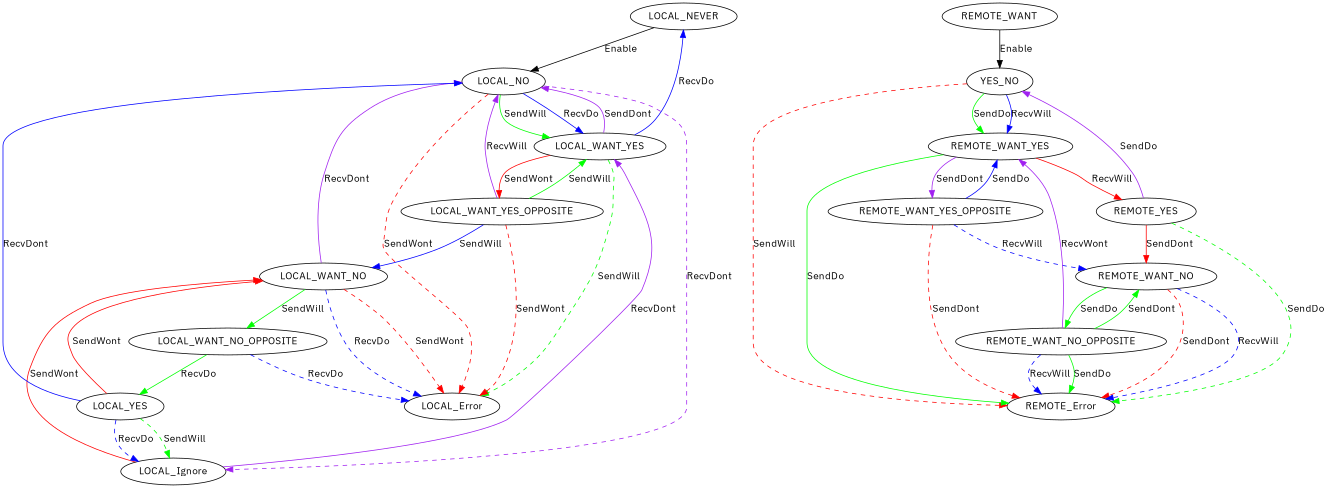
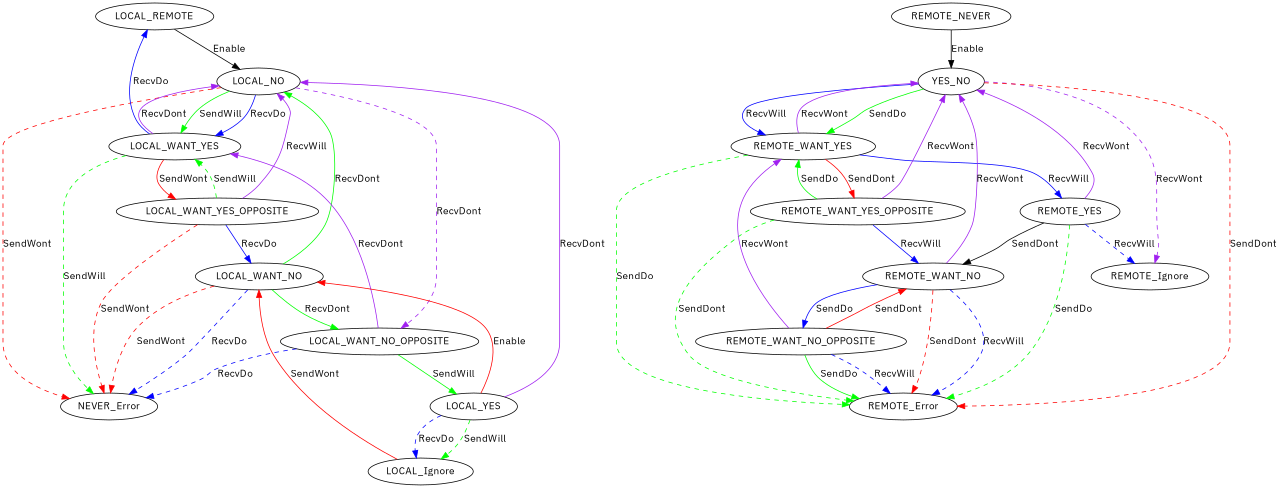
  digraph {
    fontname="IBM Plex Sans"
    node [fontname="IBM Plex Sans"]
    edge [color=green fontname="IBM Plex Sans"]
-   LOCAL_NEVER
+   LOCAL_NEVER [label=LOCAL_REMOTE]
    LOCAL_NO
    LOCAL_WANT_YES
    LOCAL_Ignore
-   LOCAL_Error
+   LOCAL_Error [label=NEVER_Error]
    LOCAL_WANT_YES_OPPOSITE
    LOCAL_WANT_NO
    LOCAL_WANT_NO_OPPOSITE
    LOCAL_YES
    n10 [label=YES_NO]
-   REMOTE_NEVER [label=REMOTE_WANT]
+   REMOTE_NEVER
    REMOTE_WANT_YES
+   REMOTE_Ignore
    REMOTE_Error
    REMOTE_YES
    REMOTE_WANT_YES_OPPOSITE
    REMOTE_WANT_NO
    REMOTE_WANT_NO_OPPOSITE
    LOCAL_NEVER -> LOCAL_NO [color=black label=Enable]
    LOCAL_NO -> LOCAL_WANT_YES [label=SendWill]
    LOCAL_NO -> LOCAL_WANT_YES [color=blue label=RecvDo]
-   LOCAL_NO -> LOCAL_Ignore [color=purple label=RecvDont style=dashed]
+   LOCAL_NO -> LOCAL_WANT_NO_OPPOSITE [color=purple label=RecvDont style=dashed]
    LOCAL_NO -> LOCAL_Error [color=red label=SendWont style=dashed]
    LOCAL_WANT_YES -> LOCAL_NEVER [color=blue label=RecvDo]
-   LOCAL_WANT_YES -> LOCAL_NO [color=purple label=SendDont]
+   LOCAL_WANT_YES -> LOCAL_NO [color=purple label=RecvDont]
    LOCAL_WANT_YES -> LOCAL_Error [label=SendWill style=dashed]
    LOCAL_WANT_YES -> LOCAL_WANT_YES_OPPOSITE [color=red label=SendWont]
    LOCAL_Ignore -> LOCAL_WANT_NO [color=red label=SendWont]
    LOCAL_WANT_YES_OPPOSITE -> LOCAL_NO [color=purple label=RecvWill]
-   LOCAL_WANT_YES_OPPOSITE -> LOCAL_WANT_YES [label=SendWill]
+   LOCAL_WANT_YES_OPPOSITE -> LOCAL_WANT_YES [label=SendWill style=dashed]
    LOCAL_WANT_YES_OPPOSITE -> LOCAL_Error [color=red label=SendWont style=dashed]
-   LOCAL_WANT_YES_OPPOSITE -> LOCAL_WANT_NO [color=blue label=SendWill]
-   LOCAL_WANT_NO -> LOCAL_NO [color=purple label=RecvDont]
+   LOCAL_WANT_YES_OPPOSITE -> LOCAL_WANT_NO [color=blue label=RecvDo]
+   LOCAL_WANT_NO -> LOCAL_NO [label=RecvDont]
    LOCAL_WANT_NO -> LOCAL_Error [color=red label=SendWont style=dashed]
    LOCAL_WANT_NO -> LOCAL_Error [color=blue label=RecvDo style=dashed]
-   LOCAL_WANT_NO -> LOCAL_WANT_NO_OPPOSITE [label=SendWill]
-   LOCAL_Ignore -> LOCAL_WANT_YES [color=purple label=RecvDont]
+   LOCAL_WANT_NO -> LOCAL_WANT_NO_OPPOSITE [label=RecvDont]
+   LOCAL_WANT_NO_OPPOSITE -> LOCAL_WANT_YES [color=purple label=RecvDont]
    LOCAL_WANT_NO_OPPOSITE -> LOCAL_Error [color=blue label=RecvDo style=dashed]
-   LOCAL_WANT_NO_OPPOSITE -> LOCAL_YES [label=RecvDo]
-   LOCAL_YES -> LOCAL_NO [color=blue label=RecvDont]
+   LOCAL_WANT_NO_OPPOSITE -> LOCAL_YES [label=SendWill]
+   LOCAL_YES -> LOCAL_NO [color=purple label=RecvDont]
    LOCAL_YES -> LOCAL_Ignore [label=SendWill style=dashed]
    LOCAL_YES -> LOCAL_Ignore [color=blue label=RecvDo style=dashed]
-   LOCAL_YES -> LOCAL_WANT_NO [color=red label=SendWont]
+   LOCAL_YES -> LOCAL_WANT_NO [color=red label=Enable]
    n10 -> REMOTE_WANT_YES [label=SendDo]
    n10 -> REMOTE_WANT_YES [color=blue label=RecvWill]
-   n10 -> REMOTE_Error [color=red label=SendWill style=dashed]
+   n10 -> REMOTE_Ignore [color=purple label=RecvWont style=dashed]
+   n10 -> REMOTE_Error [color=red label=SendDont style=dashed]
    REMOTE_NEVER -> n10 [color=black label=Enable]
-   REMOTE_WANT_YES -> REMOTE_Error [label=SendDo style=solid]
-   REMOTE_WANT_YES -> REMOTE_YES [color=red label=RecvWill]
-   REMOTE_WANT_YES -> REMOTE_WANT_YES_OPPOSITE [color=purple label=SendDont]
-   REMOTE_YES -> n10 [color=purple label=SendDo]
+   REMOTE_WANT_YES -> n10 [color=purple label=RecvWont]
+   REMOTE_WANT_YES -> REMOTE_Error [label=SendDo style=dashed]
+   REMOTE_WANT_YES -> REMOTE_YES [color=blue label=RecvWill]
+   REMOTE_WANT_YES -> REMOTE_WANT_YES_OPPOSITE [color=red label=SendDont]
+   REMOTE_YES -> n10 [color=purple label=RecvWont]
+   REMOTE_YES -> REMOTE_Ignore [color=blue label=RecvWill style=dashed]
    REMOTE_YES -> REMOTE_Error [label=SendDo style=dashed]
-   REMOTE_YES -> REMOTE_WANT_NO [color=red label=SendDont]
-   REMOTE_WANT_YES_OPPOSITE -> REMOTE_WANT_YES [color=blue label=SendDo]
-   REMOTE_WANT_YES_OPPOSITE -> REMOTE_Error [color=red label=SendDont style=dashed]
-   REMOTE_WANT_YES_OPPOSITE -> REMOTE_WANT_NO [color=blue label=RecvWill style=dashed]
+   REMOTE_YES -> REMOTE_WANT_NO [color=black label=SendDont]
+   REMOTE_WANT_YES_OPPOSITE -> n10 [color=purple label=RecvWont]
+   REMOTE_WANT_YES_OPPOSITE -> REMOTE_WANT_YES [label=SendDo]
+   REMOTE_WANT_YES_OPPOSITE -> REMOTE_Error [label=SendDont style=dashed]
+   REMOTE_WANT_YES_OPPOSITE -> REMOTE_WANT_NO [color=blue label=RecvWill]
+   REMOTE_WANT_NO -> n10 [color=purple label=RecvWont]
    REMOTE_WANT_NO -> REMOTE_Error [color=red label=SendDont style=dashed]
    REMOTE_WANT_NO -> REMOTE_Error [color=blue label=RecvWill style=dashed]
-   REMOTE_WANT_NO -> REMOTE_WANT_NO_OPPOSITE [label=SendDo]
+   REMOTE_WANT_NO -> REMOTE_WANT_NO_OPPOSITE [color=blue label=SendDo]
    REMOTE_WANT_NO_OPPOSITE -> REMOTE_WANT_YES [color=purple label=RecvWont]
    REMOTE_WANT_NO_OPPOSITE -> REMOTE_Error [label=SendDo]
    REMOTE_WANT_NO_OPPOSITE -> REMOTE_Error [color=blue label=RecvWill style=dashed]
-   REMOTE_WANT_NO_OPPOSITE -> REMOTE_WANT_NO [label=SendDont]
+   REMOTE_WANT_NO_OPPOSITE -> REMOTE_WANT_NO [color=red label=SendDont]
  }
